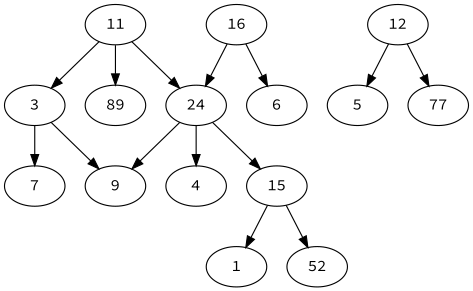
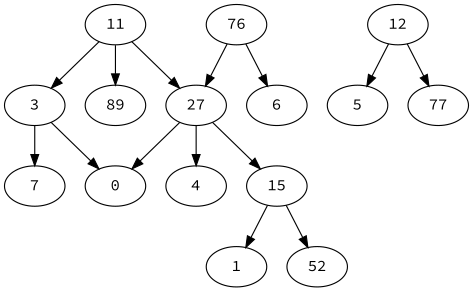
  digraph {
    fontname="Source Code Pro"
    node [fontname="Source Code Pro"]
    edge [fontname="Source Code Pro"]
    n1 [label=11]
    3
-   27 [label=24]
+   27
    n4 [label=89]
    7
-   9
+   9 [label=0]
    4
    15
    12
    5
    n11 [label=77]
-   16
+   16 [label=76]
    6
    1
    n15 [label=52]
    n1 -> 3
    n1 -> 27
    n1 -> n4
    3 -> 7
    3 -> 9
    27 -> 9
    27 -> 4
    27 -> 15
    15 -> 1
    15 -> n15
    12 -> 5
    12 -> n11
    16 -> 27
    16 -> 6
  }
